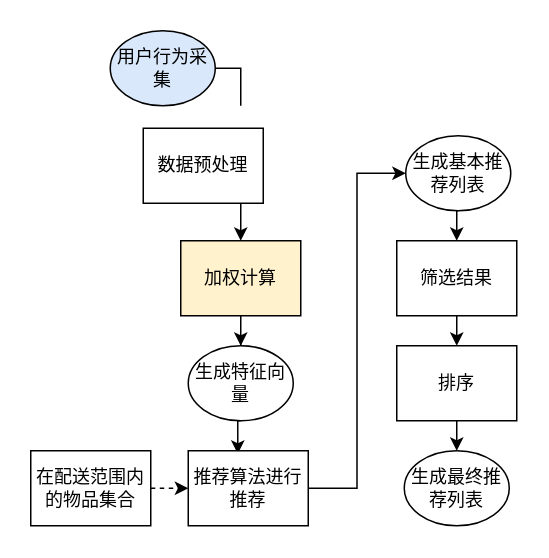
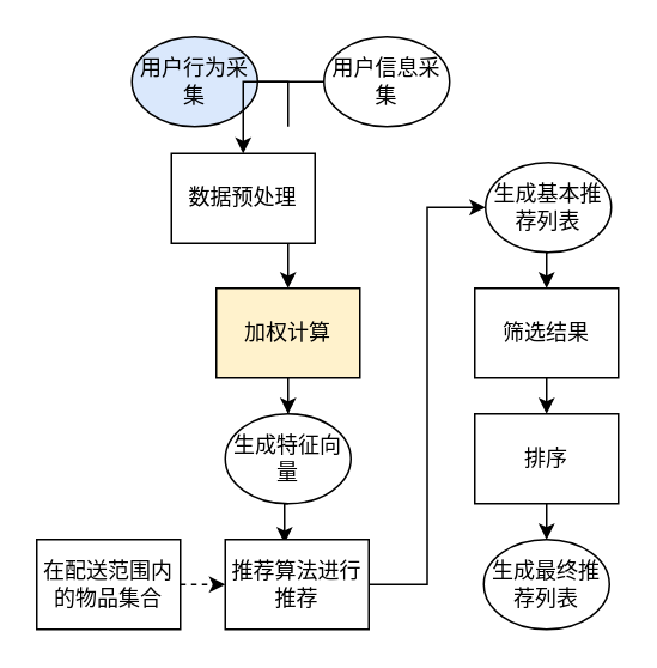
  <mxCell id="0" />
  <mxCell id="1" parent="0" />
  <mxCell id="2" style="edgeStyle=orthogonalEdgeStyle;rounded=0;orthogonalLoop=1;jettySize=auto;html=1;exitX=1;exitY=0.5;exitDx=0;exitDy=0;endArrow=none;endFill=0;" edge="1" parent="1" source="3"><mxGeometry relative="1" as="geometry"><mxPoint x="160" y="70" as="targetPoint" /></mxGeometry></mxCell>
  <mxCell id="3" value="用户行为采集" style="ellipse;whiteSpace=wrap;html=1;fillColor=#dae8fc;" vertex="1" parent="1"><mxGeometry x="73" y="20" width="70" height="50" as="geometry" /></mxCell>
+ <mxCell id="4" style="edgeStyle=orthogonalEdgeStyle;rounded=0;orthogonalLoop=1;jettySize=auto;html=1;exitX=0;exitY=0.5;exitDx=0;exitDy=0;entryX=0.5;entryY=0;entryDx=0;entryDy=0;" edge="1" parent="1" source="5" target="7"><mxGeometry relative="1" as="geometry" /></mxCell>
+ <mxCell id="5" value="用户信息采集" style="ellipse;whiteSpace=wrap;html=1;" vertex="1" parent="1"><mxGeometry x="180" y="20" width="70" height="50" as="geometry" /></mxCell>
  <mxCell id="6" style="edgeStyle=orthogonalEdgeStyle;rounded=0;orthogonalLoop=1;jettySize=auto;html=1;exitX=0.5;exitY=1;exitDx=0;exitDy=0;entryX=0.5;entryY=0;entryDx=0;entryDy=0;endArrow=classic;endFill=1;" edge="1" parent="1" source="7" target="9"><mxGeometry relative="1" as="geometry" /></mxCell>
  <mxCell id="7" value="数据预处理" style="rounded=0;whiteSpace=wrap;html=1;" vertex="1" parent="1"><mxGeometry x="95" y="85" width="80" height="50" as="geometry" /></mxCell>
  <mxCell id="8" style="edgeStyle=orthogonalEdgeStyle;rounded=0;orthogonalLoop=1;jettySize=auto;html=1;exitX=0.5;exitY=1;exitDx=0;exitDy=0;endArrow=classic;endFill=1;" edge="1" parent="1" source="9" target="11"><mxGeometry relative="1" as="geometry" /></mxCell>
  <mxCell id="9" value="加权计算" style="rounded=0;whiteSpace=wrap;html=1;fillColor=#fff2cc;" vertex="1" parent="1"><mxGeometry x="120" y="160" width="80" height="50" as="geometry" /></mxCell>
  <mxCell id="10" style="edgeStyle=orthogonalEdgeStyle;rounded=0;orthogonalLoop=1;jettySize=auto;html=1;exitX=0.5;exitY=1;exitDx=0;exitDy=0;entryX=0.413;entryY=0.04;entryDx=0;entryDy=0;entryPerimeter=0;endArrow=classic;endFill=1;" edge="1" parent="1" source="11" target="13"><mxGeometry relative="1" as="geometry" /></mxCell>
  <mxCell id="11" value="生成特征向量" style="ellipse;whiteSpace=wrap;html=1;" vertex="1" parent="1"><mxGeometry x="125" y="230" width="70" height="50" as="geometry" /></mxCell>
  <mxCell id="12" style="edgeStyle=orthogonalEdgeStyle;rounded=0;orthogonalLoop=1;jettySize=auto;html=1;exitX=1;exitY=0.5;exitDx=0;exitDy=0;entryX=0;entryY=0.5;entryDx=0;entryDy=0;endArrow=classic;endFill=1;" edge="1" parent="1" source="13" target="17"><mxGeometry relative="1" as="geometry" /></mxCell>
  <mxCell id="13" value="推荐算法进行推荐" style="rounded=0;whiteSpace=wrap;html=1;" vertex="1" parent="1"><mxGeometry x="125" y="300" width="80" height="50" as="geometry" /></mxCell>
  <mxCell id="14" style="edgeStyle=orthogonalEdgeStyle;rounded=0;orthogonalLoop=1;jettySize=auto;html=1;exitX=1;exitY=0.5;exitDx=0;exitDy=0;entryX=0;entryY=0.5;entryDx=0;entryDy=0;endArrow=classic;endFill=1;dashed=1;" edge="1" parent="1" source="15" target="13"><mxGeometry relative="1" as="geometry" /></mxCell>
  <mxCell id="15" value="在配送范围内的物品集合" style="rounded=0;whiteSpace=wrap;html=1;" vertex="1" parent="1"><mxGeometry x="20" y="300" width="80" height="50" as="geometry" /></mxCell>
  <mxCell id="16" style="edgeStyle=orthogonalEdgeStyle;rounded=0;orthogonalLoop=1;jettySize=auto;html=1;exitX=0.5;exitY=1;exitDx=0;exitDy=0;entryX=0.5;entryY=0;entryDx=0;entryDy=0;endArrow=classic;endFill=1;" edge="1" parent="1" source="17" target="19"><mxGeometry relative="1" as="geometry" /></mxCell>
  <mxCell id="17" value="生成基本推荐列表" style="ellipse;whiteSpace=wrap;html=1;" vertex="1" parent="1"><mxGeometry x="270" y="90" width="70" height="50" as="geometry" /></mxCell>
  <mxCell id="18" style="edgeStyle=orthogonalEdgeStyle;rounded=0;orthogonalLoop=1;jettySize=auto;html=1;exitX=0.5;exitY=1;exitDx=0;exitDy=0;entryX=0.5;entryY=0;entryDx=0;entryDy=0;endArrow=classic;endFill=1;" edge="1" parent="1" source="19" target="21"><mxGeometry relative="1" as="geometry" /></mxCell>
  <mxCell id="19" value="筛选结果" style="rounded=0;whiteSpace=wrap;html=1;" vertex="1" parent="1"><mxGeometry x="264" y="160" width="80" height="50" as="geometry" /></mxCell>
  <mxCell id="20" style="edgeStyle=orthogonalEdgeStyle;rounded=0;orthogonalLoop=1;jettySize=auto;html=1;exitX=0.5;exitY=1;exitDx=0;exitDy=0;entryX=0.5;entryY=0;entryDx=0;entryDy=0;endArrow=classic;endFill=1;" edge="1" parent="1" source="21" target="22"><mxGeometry relative="1" as="geometry" /></mxCell>
  <mxCell id="21" value="排序" style="rounded=0;whiteSpace=wrap;html=1;" vertex="1" parent="1"><mxGeometry x="264" y="230" width="80" height="50" as="geometry" /></mxCell>
  <mxCell id="22" value="生成最终推荐列表" style="ellipse;whiteSpace=wrap;html=1;" vertex="1" parent="1"><mxGeometry x="269" y="300" width="70" height="50" as="geometry" /></mxCell>
